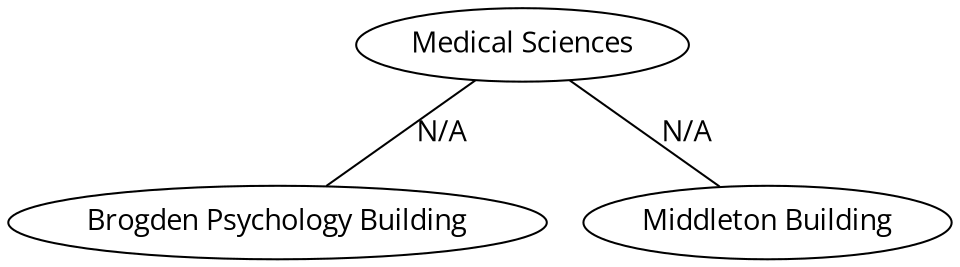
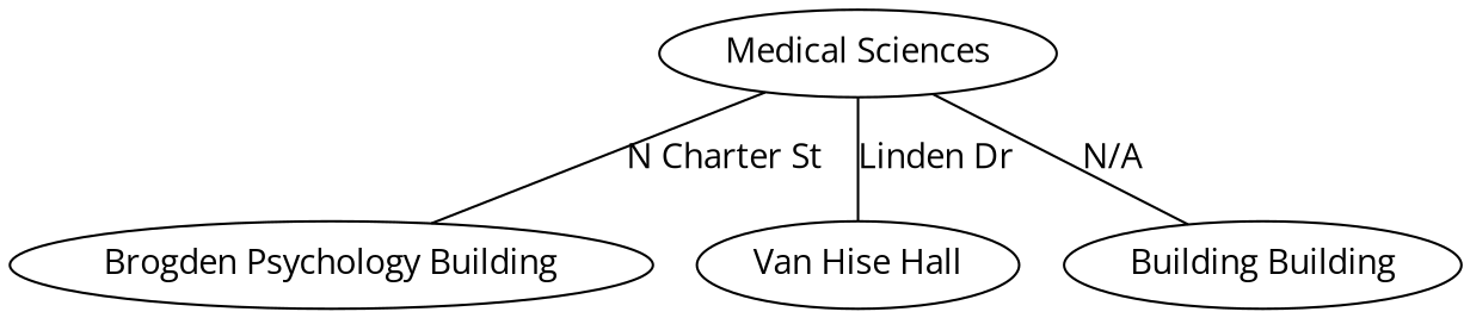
  graph {
    fontname="Open Sans"
    node [fontname="Open Sans"]
    edge [fontname="Open Sans"]
    n1 [address="1215 Linden Dr." label="Medical Sciences"]
    n2 [address="1202 W Johnson St." label="Brogden Psychology Building"]
-   n4 [address="1305 Linden Dr." label="Middleton Building"]
-   n1 -- n2 [distance=0.2 label="N/A"]
+   n3 [address="1220 Linden Dr." label="Van Hise Hall"]
+   n4 [address="1305 Linden Dr." label="Building Building"]
+   n1 -- n2 [distance=0.2 label="N Charter St"]
+   n1 -- n3 [distance=0.1 label="Linden Dr"]
    n1 -- n4 [distance=0.08 label="N/A"]
  }
